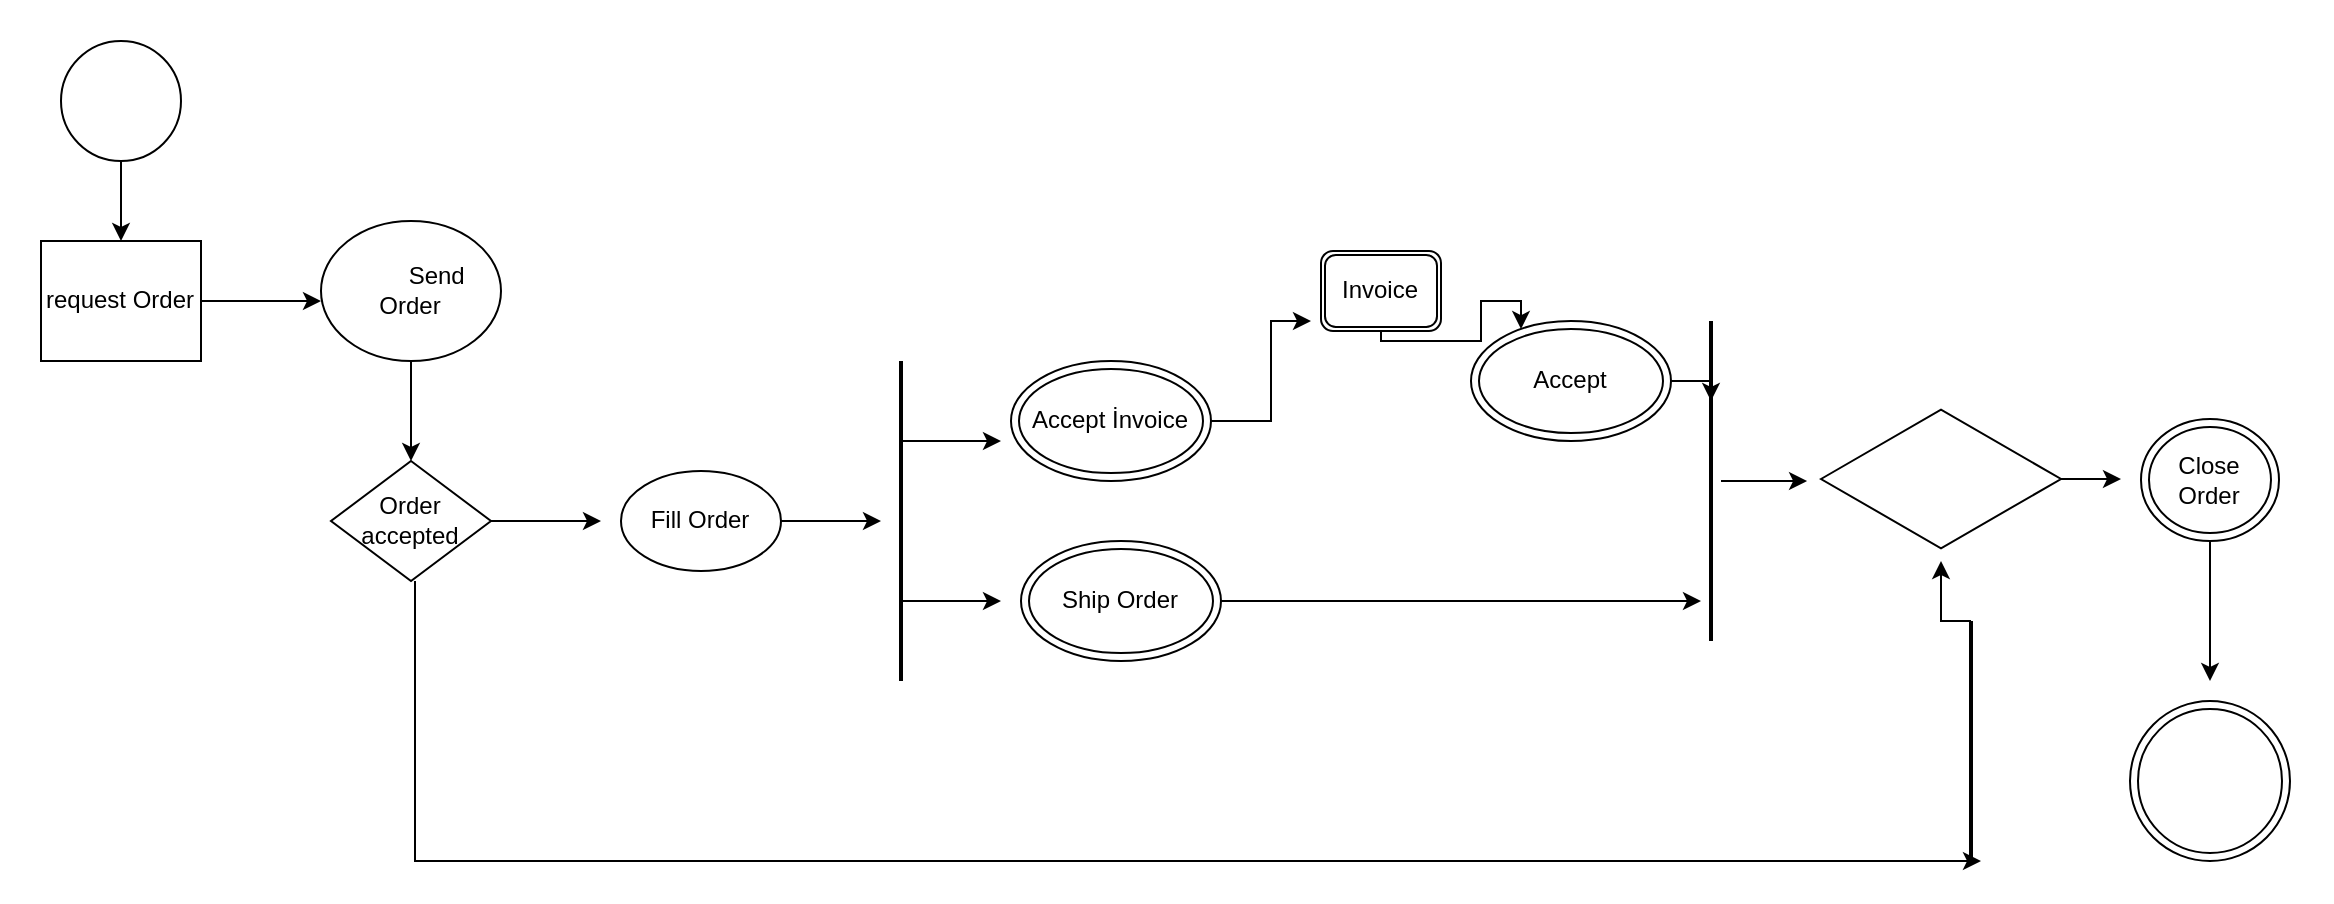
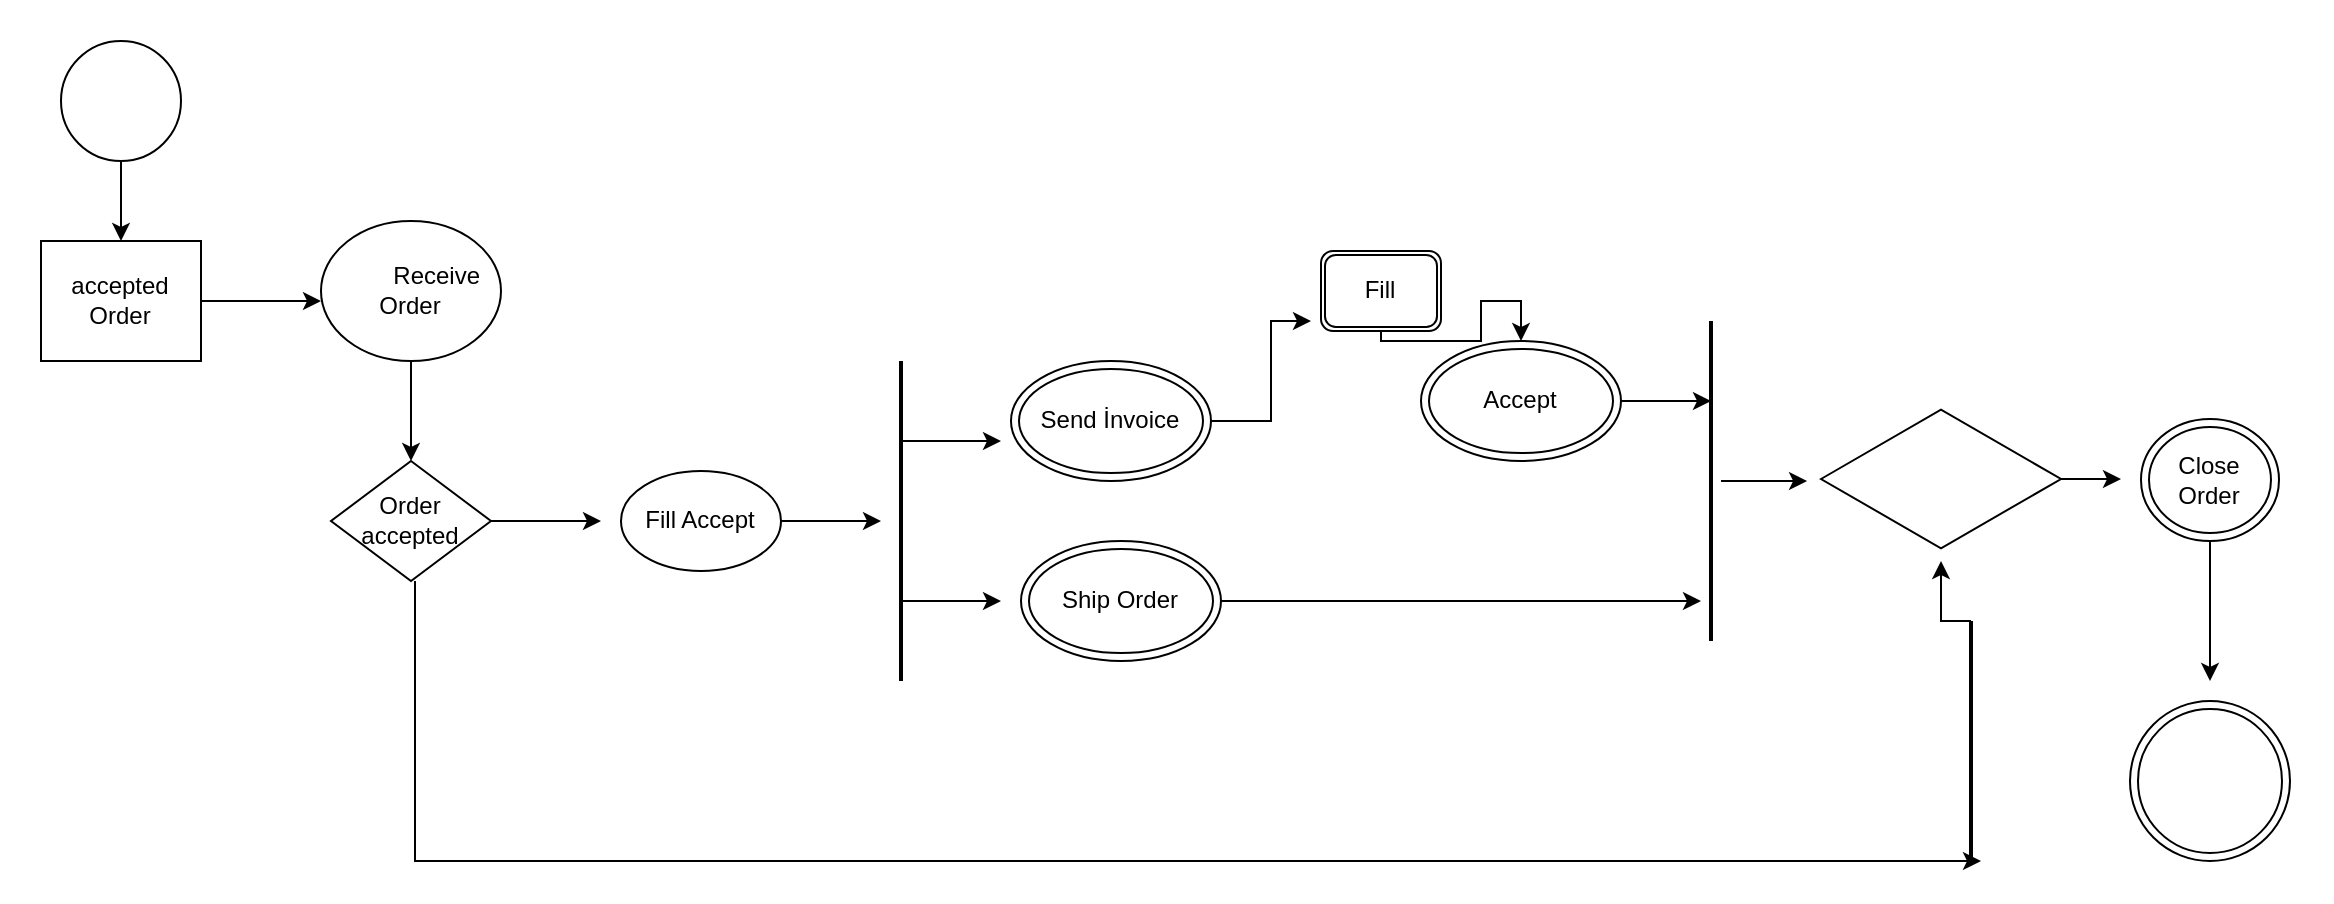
  <mxCell id="0" />
  <mxCell id="1" parent="0" />
  <mxCell id="2" style="edgeStyle=orthogonalEdgeStyle;rounded=0;orthogonalLoop=1;jettySize=auto;html=1;exitX=0.5;exitY=1;exitDx=0;exitDy=0;" edge="1" parent="1" source="3"><mxGeometry relative="1" as="geometry"><mxPoint x="60" y="120" as="targetPoint" /></mxGeometry></mxCell>
  <mxCell id="3" value="" style="ellipse;whiteSpace=wrap;html=1;aspect=fixed;" vertex="1" parent="1"><mxGeometry x="30" y="20" width="60" height="60" as="geometry" /></mxCell>
  <mxCell id="4" style="edgeStyle=orthogonalEdgeStyle;rounded=0;orthogonalLoop=1;jettySize=auto;html=1;" edge="1" parent="1" source="5"><mxGeometry relative="1" as="geometry"><mxPoint x="160" y="150" as="targetPoint" /></mxGeometry></mxCell>
- <mxCell id="5" value="request Order" style="rounded=0;whiteSpace=wrap;html=1;" vertex="1" parent="1"><mxGeometry x="20" y="120" width="80" height="60" as="geometry" /></mxCell>
+ <mxCell id="5" value="accepted Order" style="rounded=0;whiteSpace=wrap;html=1;" vertex="1" parent="1"><mxGeometry x="20" y="120" width="80" height="60" as="geometry" /></mxCell>
  <mxCell id="6" style="edgeStyle=orthogonalEdgeStyle;rounded=0;orthogonalLoop=1;jettySize=auto;html=1;" edge="1" parent="1" source="7"><mxGeometry relative="1" as="geometry"><mxPoint x="205" y="230" as="targetPoint" /></mxGeometry></mxCell>
- <mxCell id="7" value="&lt;span style=&quot;white-space: pre&quot;&gt;&#09;&lt;/span&gt;Send Order" style="ellipse;whiteSpace=wrap;html=1;" vertex="1" parent="1"><mxGeometry x="160" y="110" width="90" height="70" as="geometry" /></mxCell>
+ <mxCell id="7" value="&lt;span style=&quot;white-space: pre&quot;&gt;&#09;&lt;/span&gt;Receive Order" style="ellipse;whiteSpace=wrap;html=1;" vertex="1" parent="1"><mxGeometry x="160" y="110" width="90" height="70" as="geometry" /></mxCell>
  <mxCell id="8" style="edgeStyle=orthogonalEdgeStyle;rounded=0;orthogonalLoop=1;jettySize=auto;html=1;exitX=1;exitY=0.5;exitDx=0;exitDy=0;" edge="1" parent="1" source="10"><mxGeometry relative="1" as="geometry"><mxPoint x="300" y="260" as="targetPoint" /></mxGeometry></mxCell>
  <mxCell id="9" style="edgeStyle=orthogonalEdgeStyle;rounded=0;orthogonalLoop=1;jettySize=auto;html=1;" edge="1" parent="1"><mxGeometry relative="1" as="geometry"><mxPoint x="990" y="430" as="targetPoint" /><mxPoint x="207" y="290" as="sourcePoint" /><Array as="points"><mxPoint x="207" y="410" /><mxPoint x="207" y="410" /></Array></mxGeometry></mxCell>
  <mxCell id="10" value="Order accepted" style="rhombus;whiteSpace=wrap;html=1;" vertex="1" parent="1"><mxGeometry x="165" y="230" width="80" height="60" as="geometry" /></mxCell>
  <mxCell id="11" style="edgeStyle=orthogonalEdgeStyle;rounded=0;orthogonalLoop=1;jettySize=auto;html=1;exitX=1;exitY=0.5;exitDx=0;exitDy=0;" edge="1" parent="1" source="12"><mxGeometry relative="1" as="geometry"><mxPoint x="440" y="260" as="targetPoint" /></mxGeometry></mxCell>
- <mxCell id="12" value="Fill Order" style="ellipse;whiteSpace=wrap;html=1;" vertex="1" parent="1"><mxGeometry x="310" y="235" width="80" height="50" as="geometry" /></mxCell>
+ <mxCell id="12" value="Fill Accept" style="ellipse;whiteSpace=wrap;html=1;" vertex="1" parent="1"><mxGeometry x="310" y="235" width="80" height="50" as="geometry" /></mxCell>
  <mxCell id="13" style="edgeStyle=orthogonalEdgeStyle;rounded=0;orthogonalLoop=1;jettySize=auto;html=1;exitX=0.25;exitY=0.5;exitDx=0;exitDy=0;exitPerimeter=0;" edge="1" parent="1" source="15"><mxGeometry relative="1" as="geometry"><mxPoint x="500" y="220" as="targetPoint" /></mxGeometry></mxCell>
  <mxCell id="14" style="edgeStyle=orthogonalEdgeStyle;rounded=0;orthogonalLoop=1;jettySize=auto;html=1;exitX=0.75;exitY=0.5;exitDx=0;exitDy=0;exitPerimeter=0;" edge="1" parent="1" source="15"><mxGeometry relative="1" as="geometry"><mxPoint x="500" y="300" as="targetPoint" /></mxGeometry></mxCell>
  <mxCell id="15" value="" style="line;strokeWidth=2;direction=south;html=1;" vertex="1" parent="1"><mxGeometry x="445" y="180" width="10" height="160" as="geometry" /></mxCell>
- <mxCell id="16" value="Accept İnvoice" style="ellipse;shape=doubleEllipse;whiteSpace=wrap;html=1;" vertex="1" parent="1"><mxGeometry x="505" y="180" width="100" height="60" as="geometry" /></mxCell>
+ <mxCell id="16" value="Send İnvoice" style="ellipse;shape=doubleEllipse;whiteSpace=wrap;html=1;" vertex="1" parent="1"><mxGeometry x="505" y="180" width="100" height="60" as="geometry" /></mxCell>
  <mxCell id="17" style="edgeStyle=orthogonalEdgeStyle;rounded=0;orthogonalLoop=1;jettySize=auto;html=1;entryX=0.875;entryY=1;entryDx=0;entryDy=0;entryPerimeter=0;" edge="1" parent="1" source="18" target="25"><mxGeometry relative="1" as="geometry" /></mxCell>
  <mxCell id="18" value="Ship Order" style="ellipse;shape=doubleEllipse;whiteSpace=wrap;html=1;" vertex="1" parent="1"><mxGeometry x="510" y="270" width="100" height="60" as="geometry" /></mxCell>
  <mxCell id="19" value="" style="edgeStyle=elbowEdgeStyle;elbow=horizontal;endArrow=classic;html=1;rounded=0;" edge="1" parent="1"><mxGeometry width="50" height="50" relative="1" as="geometry"><mxPoint x="605" y="210" as="sourcePoint" /><mxPoint x="655" y="160" as="targetPoint" /><Array as="points"><mxPoint x="635" y="190" /></Array></mxGeometry></mxCell>
  <mxCell id="20" value="" style="edgeStyle=orthogonalEdgeStyle;rounded=0;orthogonalLoop=1;jettySize=auto;html=1;" edge="1" parent="1" source="21" target="23"><mxGeometry relative="1" as="geometry"><Array as="points"><mxPoint x="690" y="170" /><mxPoint x="740" y="170" /><mxPoint x="740" y="150" /><mxPoint x="760" y="150" /></Array></mxGeometry></mxCell>
- <mxCell id="21" value="Invoice" style="shape=ext;double=1;rounded=1;whiteSpace=wrap;html=1;" vertex="1" parent="1"><mxGeometry x="660" y="125" width="60" height="40" as="geometry" /></mxCell>
+ <mxCell id="21" value="Fill" style="shape=ext;double=1;rounded=1;whiteSpace=wrap;html=1;" vertex="1" parent="1"><mxGeometry x="660" y="125" width="60" height="40" as="geometry" /></mxCell>
  <mxCell id="22" style="edgeStyle=orthogonalEdgeStyle;rounded=0;orthogonalLoop=1;jettySize=auto;html=1;entryX=0.25;entryY=0.5;entryDx=0;entryDy=0;entryPerimeter=0;" edge="1" parent="1" source="23" target="25"><mxGeometry relative="1" as="geometry" /></mxCell>
- <mxCell id="23" value="Accept" style="ellipse;shape=doubleEllipse;whiteSpace=wrap;html=1;" vertex="1" parent="1"><mxGeometry x="735" y="160" width="100" height="60" as="geometry" /></mxCell>
+ <mxCell id="23" value="Accept" style="ellipse;shape=doubleEllipse;whiteSpace=wrap;html=1;" vertex="1" parent="1"><mxGeometry x="710" y="170" width="100" height="60" as="geometry" /></mxCell>
  <mxCell id="24" style="edgeStyle=orthogonalEdgeStyle;rounded=0;orthogonalLoop=1;jettySize=auto;html=1;entryX=-0.058;entryY=0.514;entryDx=0;entryDy=0;entryPerimeter=0;" edge="1" parent="1" source="25" target="27"><mxGeometry relative="1" as="geometry" /></mxCell>
  <mxCell id="25" value="" style="line;strokeWidth=2;direction=south;html=1;" vertex="1" parent="1"><mxGeometry x="850" y="160" width="10" height="160" as="geometry" /></mxCell>
  <mxCell id="26" style="edgeStyle=orthogonalEdgeStyle;rounded=0;orthogonalLoop=1;jettySize=auto;html=1;" edge="1" parent="1" source="27"><mxGeometry relative="1" as="geometry"><mxPoint x="1060" y="239" as="targetPoint" /></mxGeometry></mxCell>
  <mxCell id="27" value="" style="html=1;whiteSpace=wrap;aspect=fixed;shape=isoRectangle;" vertex="1" parent="1"><mxGeometry x="910" y="203" width="120" height="72" as="geometry" /></mxCell>
  <mxCell id="28" style="edgeStyle=orthogonalEdgeStyle;rounded=0;orthogonalLoop=1;jettySize=auto;html=1;" edge="1" parent="1" source="29"><mxGeometry relative="1" as="geometry"><mxPoint x="1104.5" y="340" as="targetPoint" /></mxGeometry></mxCell>
  <mxCell id="29" value="Close Order" style="ellipse;shape=doubleEllipse;whiteSpace=wrap;html=1;" vertex="1" parent="1"><mxGeometry x="1070" y="209" width="69" height="61" as="geometry" /></mxCell>
  <mxCell id="30" style="edgeStyle=orthogonalEdgeStyle;rounded=0;orthogonalLoop=1;jettySize=auto;html=1;exitX=0;exitY=0.5;exitDx=0;exitDy=0;exitPerimeter=0;" edge="1" parent="1" source="31"><mxGeometry relative="1" as="geometry"><mxPoint x="970" y="280" as="targetPoint" /></mxGeometry></mxCell>
  <mxCell id="31" value="" style="line;strokeWidth=2;direction=south;html=1;" vertex="1" parent="1"><mxGeometry x="980" y="310" width="10" height="120" as="geometry" /></mxCell>
  <mxCell id="32" value="" style="ellipse;shape=doubleEllipse;whiteSpace=wrap;html=1;aspect=fixed;" vertex="1" parent="1"><mxGeometry x="1064.5" y="350" width="80" height="80" as="geometry" /></mxCell>
